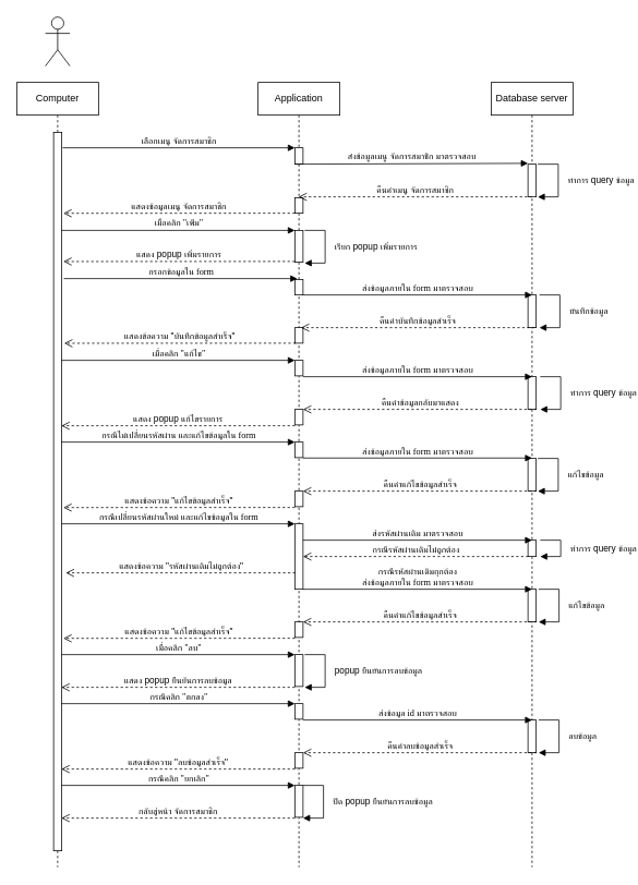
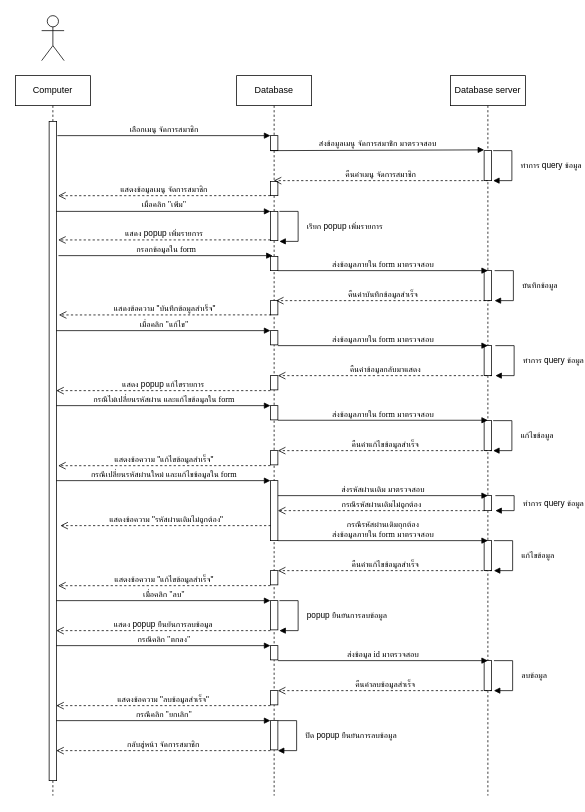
  <mxCell id="0" />
  <mxCell id="1" parent="0" />
  <mxCell id="2" value="Computer" style="shape=umlLifeline;perimeter=lifelinePerimeter;whiteSpace=wrap;html=1;container=1;collapsible=0;recursiveResize=0;outlineConnect=0;" parent="1" vertex="1"><mxGeometry x="20" y="100" width="100" height="960" as="geometry" /></mxCell>
  <mxCell id="3" value="" style="html=1;points=[];perimeter=orthogonalPerimeter;" parent="2" vertex="1"><mxGeometry x="45" y="61" width="10" height="879" as="geometry" /></mxCell>
  <mxCell id="4" value="" style="shape=umlActor;verticalLabelPosition=bottom;verticalAlign=top;html=1;" parent="1" vertex="1"><mxGeometry x="55" y="20" width="30" height="60" as="geometry" /></mxCell>
- <mxCell id="5" value="Application" style="shape=umlLifeline;perimeter=lifelinePerimeter;whiteSpace=wrap;html=1;container=1;collapsible=0;recursiveResize=0;outlineConnect=0;" parent="1" vertex="1"><mxGeometry x="315" y="100" width="100" height="960" as="geometry" /></mxCell>
+ <mxCell id="5" value="Database" style="shape=umlLifeline;perimeter=lifelinePerimeter;whiteSpace=wrap;html=1;container=1;collapsible=0;recursiveResize=0;outlineConnect=0;" parent="1" vertex="1"><mxGeometry x="315" y="100" width="100" height="960" as="geometry" /></mxCell>
  <mxCell id="6" value="" style="html=1;points=[];perimeter=orthogonalPerimeter;" parent="5" vertex="1"><mxGeometry x="45" y="80" width="10" height="20" as="geometry" /></mxCell>
  <mxCell id="7" value="" style="html=1;points=[];perimeter=orthogonalPerimeter;" parent="5" vertex="1"><mxGeometry x="45" y="141" width="10" height="19" as="geometry" /></mxCell>
  <mxCell id="8" value="" style="html=1;points=[];perimeter=orthogonalPerimeter;" parent="5" vertex="1"><mxGeometry x="45" y="241" width="10" height="19" as="geometry" /></mxCell>
  <mxCell id="9" value="" style="html=1;points=[];perimeter=orthogonalPerimeter;" parent="5" vertex="1"><mxGeometry x="45" y="300" width="10" height="19" as="geometry" /></mxCell>
  <mxCell id="10" value="" style="html=1;points=[];perimeter=orthogonalPerimeter;" parent="5" vertex="1"><mxGeometry x="45" y="340" width="10" height="19" as="geometry" /></mxCell>
  <mxCell id="11" value="" style="html=1;points=[];perimeter=orthogonalPerimeter;" parent="5" vertex="1"><mxGeometry x="45" y="400" width="10" height="19" as="geometry" /></mxCell>
  <mxCell id="12" value="" style="html=1;points=[];perimeter=orthogonalPerimeter;" parent="5" vertex="1"><mxGeometry x="45" y="440" width="10" height="19" as="geometry" /></mxCell>
  <mxCell id="13" value="" style="html=1;points=[];perimeter=orthogonalPerimeter;" parent="5" vertex="1"><mxGeometry x="45" y="500" width="10" height="19" as="geometry" /></mxCell>
  <mxCell id="14" value="" style="html=1;points=[];perimeter=orthogonalPerimeter;" parent="5" vertex="1"><mxGeometry x="45" y="700" width="10" height="39" as="geometry" /></mxCell>
  <mxCell id="15" value="" style="html=1;points=[];perimeter=orthogonalPerimeter;" parent="5" vertex="1"><mxGeometry x="45" y="760" width="10" height="19" as="geometry" /></mxCell>
  <mxCell id="16" value="" style="html=1;points=[];perimeter=orthogonalPerimeter;" parent="5" vertex="1"><mxGeometry x="45" y="820" width="10" height="19" as="geometry" /></mxCell>
  <mxCell id="17" value="" style="html=1;points=[];perimeter=orthogonalPerimeter;" parent="5" vertex="1"><mxGeometry x="45" y="860" width="10" height="39" as="geometry" /></mxCell>
  <mxCell id="18" value="" style="html=1;points=[];perimeter=orthogonalPerimeter;" parent="5" vertex="1"><mxGeometry x="45" y="540" width="10" height="80" as="geometry" /></mxCell>
  <mxCell id="19" value="" style="html=1;points=[];perimeter=orthogonalPerimeter;" parent="5" vertex="1"><mxGeometry x="45" y="660" width="10" height="19" as="geometry" /></mxCell>
  <mxCell id="20" value="Database server" style="shape=umlLifeline;perimeter=lifelinePerimeter;whiteSpace=wrap;html=1;container=1;collapsible=0;recursiveResize=0;outlineConnect=0;" parent="1" vertex="1"><mxGeometry x="600" y="100" width="100" height="960" as="geometry" /></mxCell>
  <mxCell id="21" value="" style="html=1;points=[];perimeter=orthogonalPerimeter;" parent="20" vertex="1"><mxGeometry x="45" y="100" width="10" height="40" as="geometry" /></mxCell>
  <mxCell id="22" value="" style="html=1;points=[];perimeter=orthogonalPerimeter;" parent="20" vertex="1"><mxGeometry x="45" y="260" width="10" height="40" as="geometry" /></mxCell>
  <mxCell id="23" value="" style="html=1;points=[];perimeter=orthogonalPerimeter;" parent="20" vertex="1"><mxGeometry x="45" y="360" width="10" height="40" as="geometry" /></mxCell>
  <mxCell id="24" value="" style="html=1;points=[];perimeter=orthogonalPerimeter;" parent="20" vertex="1"><mxGeometry x="45" y="460" width="10" height="40" as="geometry" /></mxCell>
  <mxCell id="25" value="" style="html=1;points=[];perimeter=orthogonalPerimeter;" parent="20" vertex="1"><mxGeometry x="45" y="780" width="10" height="40" as="geometry" /></mxCell>
  <mxCell id="26" value="" style="html=1;points=[];perimeter=orthogonalPerimeter;" parent="20" vertex="1"><mxGeometry x="45" y="560" width="10" height="20" as="geometry" /></mxCell>
  <mxCell id="27" value="" style="html=1;points=[];perimeter=orthogonalPerimeter;" parent="20" vertex="1"><mxGeometry x="45" y="620" width="10" height="40" as="geometry" /></mxCell>
  <mxCell id="28" value="&lt;font face=&quot;Tahoma&quot;&gt;เลือกเมนู จัดการสมาชิก&lt;/font&gt;" style="html=1;verticalAlign=bottom;endArrow=block;entryX=0;entryY=0;" parent="1" target="6" edge="1"><mxGeometry relative="1" as="geometry"><mxPoint x="76" y="180" as="sourcePoint" /></mxGeometry></mxCell>
  <mxCell id="29" value="ส่งข้อมูลเมนู จัดการสมาชิก มาตรวจสอบ" style="html=1;verticalAlign=bottom;endArrow=block;entryX=0;entryY=-0.025;entryDx=0;entryDy=0;entryPerimeter=0;" parent="1" target="21" edge="1"><mxGeometry relative="1" as="geometry"><mxPoint x="360" y="200" as="sourcePoint" /><mxPoint x="640" y="200" as="targetPoint" /></mxGeometry></mxCell>
  <mxCell id="30" value="ทำการ query ข้อมูล" style="edgeStyle=orthogonalEdgeStyle;html=1;align=left;spacingLeft=2;endArrow=block;rounded=0;" parent="1" edge="1"><mxGeometry y="8" relative="1" as="geometry"><mxPoint x="657" y="200" as="sourcePoint" /><Array as="points"><mxPoint x="682" y="200" /></Array><mxPoint x="657" y="240" as="targetPoint" /><mxPoint as="offset" /></mxGeometry></mxCell>
  <mxCell id="31" value="คืนค่าเมนู จัดการสมาชิก" style="html=1;verticalAlign=bottom;endArrow=open;dashed=1;endSize=8;" parent="1" edge="1"><mxGeometry relative="1" as="geometry"><mxPoint x="650" y="240" as="sourcePoint" /><mxPoint x="364.5" y="240" as="targetPoint" /></mxGeometry></mxCell>
  <mxCell id="32" value="&lt;font face=&quot;Tahoma&quot;&gt;เมื่อคลิก &quot;เพิ่ม&quot;&lt;/font&gt;" style="html=1;verticalAlign=bottom;endArrow=block;" parent="1" edge="1"><mxGeometry relative="1" as="geometry"><mxPoint x="74.5" y="281" as="sourcePoint" /><mxPoint x="360" y="281" as="targetPoint" /></mxGeometry></mxCell>
  <mxCell id="33" value="" style="html=1;points=[];perimeter=orthogonalPerimeter;" parent="1" vertex="1"><mxGeometry x="360" y="281" width="10" height="39" as="geometry" /></mxCell>
  <mxCell id="34" value="เรียก popup เพิ่มรายการ" style="edgeStyle=orthogonalEdgeStyle;html=1;align=left;spacingLeft=2;endArrow=block;rounded=0;" parent="1" edge="1"><mxGeometry y="8" relative="1" as="geometry"><mxPoint x="372" y="281" as="sourcePoint" /><Array as="points"><mxPoint x="397" y="281" /></Array><mxPoint x="372" y="321" as="targetPoint" /><mxPoint as="offset" /></mxGeometry></mxCell>
  <mxCell id="35" value="แสดง popup เพิ่มรายการ" style="html=1;verticalAlign=bottom;endArrow=open;dashed=1;endSize=8;exitX=-0.1;exitY=1;exitDx=0;exitDy=0;exitPerimeter=0;entryX=1.1;entryY=0.121;entryDx=0;entryDy=0;entryPerimeter=0;" parent="1" edge="1"><mxGeometry relative="1" as="geometry"><mxPoint x="360" y="319" as="sourcePoint" /><mxPoint x="77" y="319.099" as="targetPoint" /></mxGeometry></mxCell>
  <mxCell id="36" value="&lt;font face=&quot;Tahoma&quot;&gt;กรอกข้อมูลใน form&lt;/font&gt;" style="html=1;verticalAlign=bottom;endArrow=block;" parent="1" edge="1"><mxGeometry relative="1" as="geometry"><mxPoint x="77.5" y="340" as="sourcePoint" /><mxPoint x="363" y="340" as="targetPoint" /></mxGeometry></mxCell>
  <mxCell id="37" value="&lt;font face=&quot;Tahoma&quot;&gt;ส่งข้อมูลภายใน form มาตรวจสอบ&lt;/font&gt;" style="html=1;verticalAlign=bottom;endArrow=block;" parent="1" edge="1"><mxGeometry relative="1" as="geometry"><mxPoint x="370" y="360" as="sourcePoint" /><mxPoint x="650" y="360" as="targetPoint" /></mxGeometry></mxCell>
  <mxCell id="38" value="บันทึกข้อมูล" style="edgeStyle=orthogonalEdgeStyle;html=1;align=left;spacingLeft=2;endArrow=block;rounded=0;" parent="1" edge="1"><mxGeometry y="8" relative="1" as="geometry"><mxPoint x="659" y="360" as="sourcePoint" /><Array as="points"><mxPoint x="684" y="360" /></Array><mxPoint x="659" y="400" as="targetPoint" /><mxPoint as="offset" /></mxGeometry></mxCell>
  <mxCell id="39" value="คืนค่าบันทึกข้อมูลสำเร็จ" style="html=1;verticalAlign=bottom;endArrow=open;dashed=1;endSize=8;" parent="1" edge="1"><mxGeometry relative="1" as="geometry"><mxPoint x="653" y="400" as="sourcePoint" /><mxPoint x="367.5" y="400" as="targetPoint" /></mxGeometry></mxCell>
  <mxCell id="40" value="แสดงข้อความ &quot;บันทึกข้อมูลสำเร็จ&quot;" style="html=1;verticalAlign=bottom;endArrow=open;dashed=1;endSize=8;exitX=-0.1;exitY=1;exitDx=0;exitDy=0;exitPerimeter=0;entryX=1.1;entryY=0.121;entryDx=0;entryDy=0;entryPerimeter=0;" parent="1" edge="1"><mxGeometry relative="1" as="geometry"><mxPoint x="361" y="419" as="sourcePoint" /><mxPoint x="78" y="419.099" as="targetPoint" /></mxGeometry></mxCell>
  <mxCell id="41" value="&lt;font face=&quot;Tahoma&quot;&gt;เมื่อคลิก &quot;แก้ไข&quot;&lt;/font&gt;" style="html=1;verticalAlign=bottom;endArrow=block;" parent="1" edge="1"><mxGeometry relative="1" as="geometry"><mxPoint x="74.5" y="440" as="sourcePoint" /><mxPoint x="360" y="440" as="targetPoint" /></mxGeometry></mxCell>
  <mxCell id="42" value="&lt;font face=&quot;Tahoma&quot;&gt;ส่งข้อมูลภายใน form มาตรวจสอบ&lt;/font&gt;" style="html=1;verticalAlign=bottom;endArrow=block;" parent="1" edge="1"><mxGeometry relative="1" as="geometry"><mxPoint x="370" y="460" as="sourcePoint" /><mxPoint x="650" y="460" as="targetPoint" /></mxGeometry></mxCell>
  <mxCell id="43" value="แก้ไขข้อมูล" style="edgeStyle=orthogonalEdgeStyle;html=1;align=left;spacingLeft=2;endArrow=block;rounded=0;" parent="1" edge="1"><mxGeometry y="8" relative="1" as="geometry"><mxPoint x="657" y="560" as="sourcePoint" /><Array as="points"><mxPoint x="682" y="560" /></Array><mxPoint x="657" y="600" as="targetPoint" /><mxPoint as="offset" /></mxGeometry></mxCell>
  <mxCell id="44" value="คืนค่าข้อมูลกลับมาแสดง" style="html=1;verticalAlign=bottom;endArrow=open;dashed=1;endSize=8;" parent="1" edge="1"><mxGeometry relative="1" as="geometry"><mxPoint x="655.5" y="500" as="sourcePoint" /><mxPoint x="370" y="500" as="targetPoint" /></mxGeometry></mxCell>
  <mxCell id="45" value="แสดง popup แก้ไขรายการ" style="html=1;verticalAlign=bottom;endArrow=open;dashed=1;endSize=8;" parent="1" edge="1"><mxGeometry relative="1" as="geometry"><mxPoint x="360" y="520" as="sourcePoint" /><mxPoint x="74.5" y="520" as="targetPoint" /></mxGeometry></mxCell>
  <mxCell id="46" value="&lt;font face=&quot;Tahoma&quot;&gt;กรณีไม่เปลี่ยนรหัสผ่าน และแก้ไขข้อมูลใน form&lt;/font&gt;" style="html=1;verticalAlign=bottom;endArrow=block;" parent="1" edge="1"><mxGeometry relative="1" as="geometry"><mxPoint x="74.5" y="540" as="sourcePoint" /><mxPoint x="360" y="540" as="targetPoint" /></mxGeometry></mxCell>
  <mxCell id="47" value="&lt;font face=&quot;Tahoma&quot;&gt;ส่งข้อมูลภายใน form มาตรวจสอบ&lt;/font&gt;" style="html=1;verticalAlign=bottom;endArrow=block;" parent="1" edge="1"><mxGeometry relative="1" as="geometry"><mxPoint x="370" y="559.5" as="sourcePoint" /><mxPoint x="650" y="559.5" as="targetPoint" /></mxGeometry></mxCell>
  <mxCell id="48" value="ทำการ query ข้อมูล" style="edgeStyle=orthogonalEdgeStyle;html=1;align=left;spacingLeft=2;endArrow=block;rounded=0;" parent="1" edge="1"><mxGeometry y="8" relative="1" as="geometry"><mxPoint x="660" y="460" as="sourcePoint" /><Array as="points"><mxPoint x="685" y="460" /></Array><mxPoint x="660" y="500" as="targetPoint" /><mxPoint as="offset" /></mxGeometry></mxCell>
  <mxCell id="49" value="แสดงข้อความ &quot;แก้ไขข้อมูลสำเร็จ&quot;" style="html=1;verticalAlign=bottom;endArrow=open;dashed=1;endSize=8;exitX=-0.1;exitY=1;exitDx=0;exitDy=0;exitPerimeter=0;entryX=1.1;entryY=0.121;entryDx=0;entryDy=0;entryPerimeter=0;" parent="1" edge="1"><mxGeometry relative="1" as="geometry"><mxPoint x="360" y="620" as="sourcePoint" /><mxPoint x="77" y="620.099" as="targetPoint" /></mxGeometry></mxCell>
  <mxCell id="50" value="&lt;font face=&quot;Tahoma&quot;&gt;เมื่อคลิก &quot;ลบ&quot;&lt;/font&gt;" style="html=1;verticalAlign=bottom;endArrow=block;" parent="1" edge="1"><mxGeometry relative="1" as="geometry"><mxPoint x="74.5" y="800" as="sourcePoint" /><mxPoint x="360" y="800" as="targetPoint" /></mxGeometry></mxCell>
  <mxCell id="51" value="popup ยืนยันการลบข้อมูล" style="edgeStyle=orthogonalEdgeStyle;html=1;align=left;spacingLeft=2;endArrow=block;rounded=0;" parent="1" edge="1"><mxGeometry y="8" relative="1" as="geometry"><mxPoint x="372" y="800" as="sourcePoint" /><Array as="points"><mxPoint x="397" y="800" /></Array><mxPoint x="372" y="840" as="targetPoint" /><mxPoint as="offset" /></mxGeometry></mxCell>
  <mxCell id="52" value="แสดง popup ยืนยันการลบข้อมูล" style="html=1;verticalAlign=bottom;endArrow=open;dashed=1;endSize=8;" parent="1" edge="1"><mxGeometry relative="1" as="geometry"><mxPoint x="360" y="840" as="sourcePoint" /><mxPoint x="74.5" y="840" as="targetPoint" /></mxGeometry></mxCell>
  <mxCell id="53" value="&lt;font face=&quot;Tahoma&quot;&gt;กรณีคลิก &quot;ตกลง&quot;&lt;/font&gt;" style="html=1;verticalAlign=bottom;endArrow=block;" parent="1" edge="1"><mxGeometry relative="1" as="geometry"><mxPoint x="74.5" y="860" as="sourcePoint" /><mxPoint x="360" y="860" as="targetPoint" /></mxGeometry></mxCell>
  <mxCell id="54" value="&lt;font face=&quot;Tahoma&quot;&gt;ส่งข้อมูล id มาตรวจสอบ&lt;/font&gt;" style="html=1;verticalAlign=bottom;endArrow=block;" parent="1" edge="1"><mxGeometry relative="1" as="geometry"><mxPoint x="370" y="880" as="sourcePoint" /><mxPoint x="650" y="880" as="targetPoint" /></mxGeometry></mxCell>
  <mxCell id="55" value="ลบข้อมูล" style="edgeStyle=orthogonalEdgeStyle;html=1;align=left;spacingLeft=2;endArrow=block;rounded=0;" parent="1" edge="1"><mxGeometry y="8" relative="1" as="geometry"><mxPoint x="658" y="880" as="sourcePoint" /><Array as="points"><mxPoint x="683" y="880" /></Array><mxPoint x="658" y="920" as="targetPoint" /><mxPoint as="offset" /></mxGeometry></mxCell>
  <mxCell id="56" value="คืนค่าลบข้อมูลสำเร็จ" style="html=1;verticalAlign=bottom;endArrow=open;dashed=1;endSize=8;" parent="1" edge="1"><mxGeometry relative="1" as="geometry"><mxPoint x="655.5" y="920" as="sourcePoint" /><mxPoint x="370" y="920" as="targetPoint" /></mxGeometry></mxCell>
  <mxCell id="57" value="แสดงข้อความ &quot;ลบข้อมูลสำเร็จ&quot;" style="html=1;verticalAlign=bottom;endArrow=open;dashed=1;endSize=8;" parent="1" edge="1"><mxGeometry relative="1" as="geometry"><mxPoint x="360" y="940" as="sourcePoint" /><mxPoint x="74.5" y="940" as="targetPoint" /></mxGeometry></mxCell>
  <mxCell id="58" value="&lt;font face=&quot;Tahoma&quot;&gt;กรณีคลิก &quot;ยกเลิก&quot;&lt;/font&gt;" style="html=1;verticalAlign=bottom;endArrow=block;" parent="1" edge="1"><mxGeometry relative="1" as="geometry"><mxPoint x="74.5" y="960" as="sourcePoint" /><mxPoint x="360" y="960" as="targetPoint" /></mxGeometry></mxCell>
  <mxCell id="59" value="ปิด popup ยืนยันการลบข้อมูล" style="edgeStyle=orthogonalEdgeStyle;html=1;align=left;spacingLeft=2;endArrow=block;rounded=0;" parent="1" edge="1"><mxGeometry y="8" relative="1" as="geometry"><mxPoint x="370" y="960" as="sourcePoint" /><Array as="points"><mxPoint x="395" y="960" /></Array><mxPoint x="370" y="1000" as="targetPoint" /><mxPoint as="offset" /></mxGeometry></mxCell>
  <mxCell id="60" value="กลับสู่หน้า&amp;nbsp;&lt;span style=&quot;font-family: &amp;#34;tahoma&amp;#34;&quot;&gt;จัดการสมาชิก&lt;/span&gt;" style="html=1;verticalAlign=bottom;endArrow=open;dashed=1;endSize=8;" parent="1" edge="1"><mxGeometry relative="1" as="geometry"><mxPoint x="360" y="1000" as="sourcePoint" /><mxPoint x="74.5" y="1000" as="targetPoint" /></mxGeometry></mxCell>
  <mxCell id="61" value="&lt;font face=&quot;Tahoma&quot;&gt;กรณีเปลี่ยนรหัสผ่านใหม่ และแก้ไขข้อมูลใน form&lt;/font&gt;" style="html=1;verticalAlign=bottom;endArrow=block;" parent="1" edge="1"><mxGeometry relative="1" as="geometry"><mxPoint x="74.5" y="640" as="sourcePoint" /><mxPoint x="360" y="640" as="targetPoint" /></mxGeometry></mxCell>
  <mxCell id="62" value="&lt;font face=&quot;Tahoma&quot;&gt;ส่งรหัสผ่านเดิม มาตรวจสอบ&lt;/font&gt;" style="html=1;verticalAlign=bottom;endArrow=block;" parent="1" edge="1"><mxGeometry relative="1" as="geometry"><mxPoint x="370" y="660" as="sourcePoint" /><mxPoint x="650" y="660" as="targetPoint" /></mxGeometry></mxCell>
  <mxCell id="63" value="ทำการ query ข้อมูล" style="edgeStyle=orthogonalEdgeStyle;html=1;align=left;spacingLeft=2;endArrow=block;rounded=0;" parent="1" edge="1"><mxGeometry y="8" relative="1" as="geometry"><mxPoint x="660" y="660" as="sourcePoint" /><Array as="points"><mxPoint x="685" y="660" /></Array><mxPoint x="660" y="680" as="targetPoint" /><mxPoint as="offset" /></mxGeometry></mxCell>
  <mxCell id="64" value="กรณีรหัสผ่านเดิมไม่ถูกต้อง" style="html=1;verticalAlign=bottom;endArrow=open;dashed=1;endSize=8;" parent="1" edge="1"><mxGeometry relative="1" as="geometry"><mxPoint x="645.5" y="680" as="sourcePoint" /><mxPoint x="370" y="680" as="targetPoint" /></mxGeometry></mxCell>
  <mxCell id="65" value="แสดงข้อความ &quot;รหัสผ่านเดิมไม่ถูกต้อง&quot;" style="html=1;verticalAlign=bottom;endArrow=open;dashed=1;endSize=8;" parent="1" edge="1"><mxGeometry relative="1" as="geometry"><mxPoint x="360.5" y="700" as="sourcePoint" /><mxPoint x="80" y="700" as="targetPoint" /></mxGeometry></mxCell>
  <mxCell id="66" value="&lt;span style=&quot;font-family: &amp;#34;tahoma&amp;#34;&quot;&gt;กรณีรหัสผ่านเดิมถุกต้อง&lt;br&gt;ส่งข้อมูลภายใน form มาตรวจสอบ&lt;/span&gt;" style="html=1;verticalAlign=bottom;endArrow=block;" parent="1" edge="1"><mxGeometry relative="1" as="geometry"><mxPoint x="370" y="720" as="sourcePoint" /><mxPoint x="650" y="720" as="targetPoint" /></mxGeometry></mxCell>
  <mxCell id="67" value="แก้ไขข้อมูล" style="edgeStyle=orthogonalEdgeStyle;html=1;align=left;spacingLeft=2;endArrow=block;rounded=0;" parent="1" edge="1"><mxGeometry y="8" relative="1" as="geometry"><mxPoint x="658" y="720" as="sourcePoint" /><Array as="points"><mxPoint x="683" y="720" /></Array><mxPoint x="658" y="760" as="targetPoint" /><mxPoint as="offset" /></mxGeometry></mxCell>
  <mxCell id="68" value="คืนค่าแก้ไขข้อมูลสำเร็จ" style="html=1;verticalAlign=bottom;endArrow=open;dashed=1;endSize=8;" parent="1" edge="1"><mxGeometry relative="1" as="geometry"><mxPoint x="655.5" y="600" as="sourcePoint" /><mxPoint x="370" y="600" as="targetPoint" /></mxGeometry></mxCell>
  <mxCell id="69" value="คืนค่าแก้ไขข้อมูลสำเร็จ" style="html=1;verticalAlign=bottom;endArrow=open;dashed=1;endSize=8;" parent="1" edge="1"><mxGeometry relative="1" as="geometry"><mxPoint x="655.5" y="760" as="sourcePoint" /><mxPoint x="370" y="760" as="targetPoint" /></mxGeometry></mxCell>
  <mxCell id="70" value="แสดงข้อความ &quot;แก้ไขข้อมูลสำเร็จ&quot;" style="html=1;verticalAlign=bottom;endArrow=open;dashed=1;endSize=8;exitX=-0.1;exitY=1;exitDx=0;exitDy=0;exitPerimeter=0;entryX=1.1;entryY=0.121;entryDx=0;entryDy=0;entryPerimeter=0;" parent="1" edge="1"><mxGeometry relative="1" as="geometry"><mxPoint x="360" y="780" as="sourcePoint" /><mxPoint x="77" y="780.099" as="targetPoint" /></mxGeometry></mxCell>
  <mxCell id="71" value="แสดงข้อมูลเมนู จัดการสมาชิก" style="html=1;verticalAlign=bottom;endArrow=open;dashed=1;endSize=8;exitX=-0.1;exitY=1;exitDx=0;exitDy=0;exitPerimeter=0;entryX=1.1;entryY=0.121;entryDx=0;entryDy=0;entryPerimeter=0;" parent="1" edge="1"><mxGeometry relative="1" as="geometry"><mxPoint x="360" y="260" as="sourcePoint" /><mxPoint x="77" y="260.099" as="targetPoint" /></mxGeometry></mxCell>
